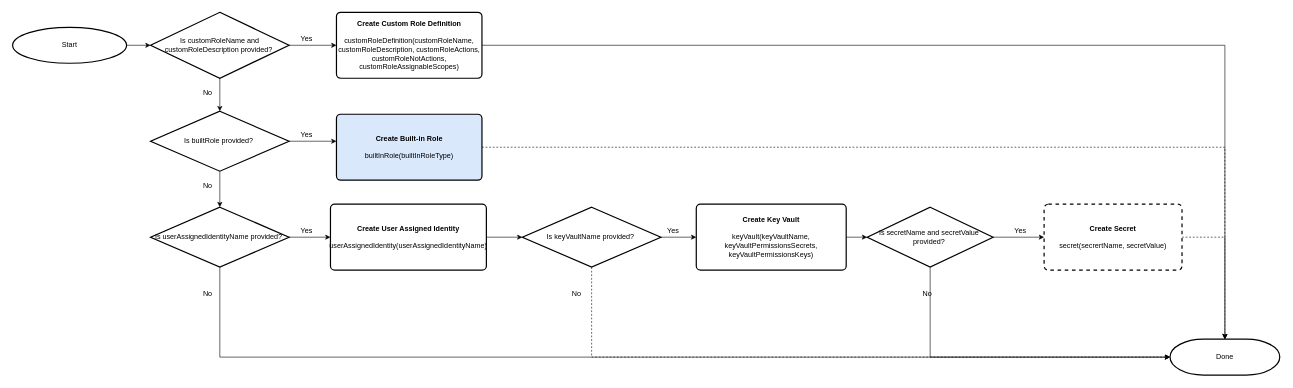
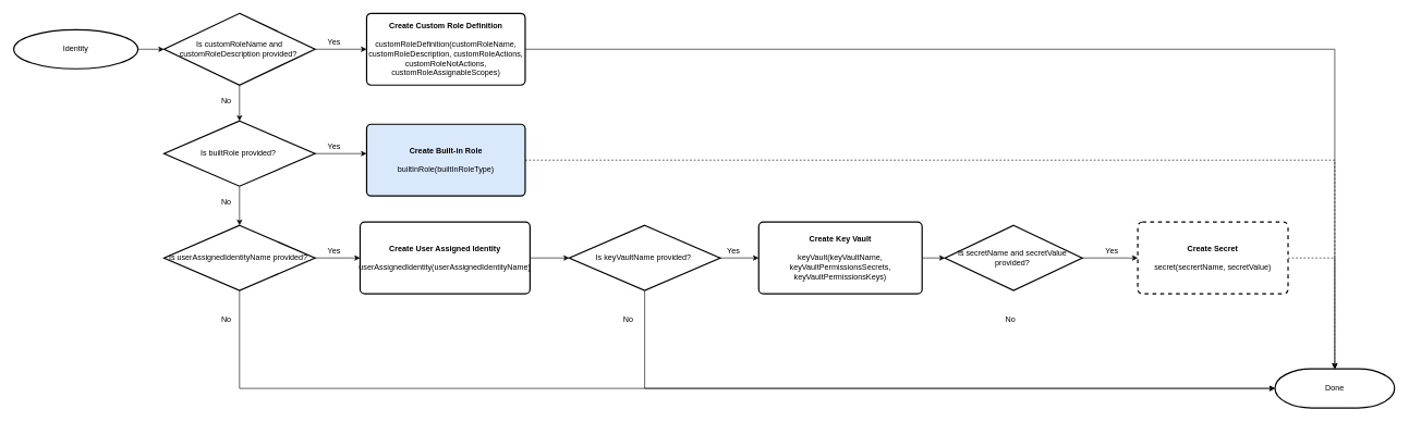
  <mxCell id="0" />
  <mxCell id="1" parent="0" />
  <mxCell id="2" style="edgeStyle=orthogonalEdgeStyle;rounded=0;orthogonalLoop=1;jettySize=auto;html=1;exitX=1;exitY=0.5;exitDx=0;exitDy=0;exitPerimeter=0;entryX=0;entryY=0.5;entryDx=0;entryDy=0;entryPerimeter=0;" edge="1" parent="1" source="3" target="6"><mxGeometry relative="1" as="geometry" /></mxCell>
- <mxCell id="3" value="Start" style="strokeWidth=2;html=1;shape=mxgraph.flowchart.start_1;whiteSpace=wrap;" vertex="1" parent="1"><mxGeometry x="20" y="45" width="190" height="60" as="geometry" /></mxCell>
+ <mxCell id="3" value="Identity" style="strokeWidth=2;html=1;shape=mxgraph.flowchart.start_1;whiteSpace=wrap;" vertex="1" parent="1"><mxGeometry x="20" y="45" width="190" height="60" as="geometry" /></mxCell>
  <mxCell id="4" style="edgeStyle=orthogonalEdgeStyle;rounded=0;orthogonalLoop=1;jettySize=auto;html=1;exitX=1;exitY=0.5;exitDx=0;exitDy=0;exitPerimeter=0;entryX=0;entryY=0.5;entryDx=0;entryDy=0;" edge="1" parent="1" source="6" target="8"><mxGeometry relative="1" as="geometry" /></mxCell>
  <mxCell id="5" style="edgeStyle=orthogonalEdgeStyle;rounded=0;orthogonalLoop=1;jettySize=auto;html=1;exitX=0.5;exitY=1;exitDx=0;exitDy=0;exitPerimeter=0;entryX=0.5;entryY=0;entryDx=0;entryDy=0;entryPerimeter=0;" edge="1" parent="1" source="6" target="11"><mxGeometry relative="1" as="geometry" /></mxCell>
  <mxCell id="6" value="Is customRoleName and customRoleDescription provided?&amp;nbsp;" style="strokeWidth=2;html=1;shape=mxgraph.flowchart.decision;whiteSpace=wrap;" vertex="1" parent="1"><mxGeometry x="250" y="20" width="231" height="110" as="geometry" /></mxCell>
  <mxCell id="7" style="edgeStyle=orthogonalEdgeStyle;rounded=0;orthogonalLoop=1;jettySize=auto;html=1;exitX=1;exitY=0.5;exitDx=0;exitDy=0;" edge="1" parent="1" source="8" target="12"><mxGeometry relative="1" as="geometry" /></mxCell>
  <mxCell id="8" value="&lt;b&gt;Create Custom Role Definition&lt;br&gt;&lt;/b&gt;&lt;br&gt;customRoleDefinition(customRoleName, customRoleDescription, customRoleActions, customRoleNotActions, customRoleAssignableScopes)" style="rounded=1;whiteSpace=wrap;html=1;absoluteArcSize=1;arcSize=14;strokeWidth=2;" vertex="1" parent="1"><mxGeometry x="560" y="20" width="242.62" height="110" as="geometry" /></mxCell>
  <mxCell id="9" style="edgeStyle=orthogonalEdgeStyle;rounded=0;orthogonalLoop=1;jettySize=auto;html=1;exitX=1;exitY=0.5;exitDx=0;exitDy=0;exitPerimeter=0;entryX=0;entryY=0.5;entryDx=0;entryDy=0;" edge="1" parent="1" source="11"><mxGeometry relative="1" as="geometry"><mxPoint x="560" y="235" as="targetPoint" /></mxGeometry></mxCell>
  <mxCell id="10" style="edgeStyle=orthogonalEdgeStyle;rounded=0;orthogonalLoop=1;jettySize=auto;html=1;exitX=0.5;exitY=1;exitDx=0;exitDy=0;exitPerimeter=0;" edge="1" parent="1" source="11" target="20"><mxGeometry relative="1" as="geometry" /></mxCell>
  <mxCell id="11" value="Is builtRole provided?&amp;nbsp;" style="strokeWidth=2;html=1;shape=mxgraph.flowchart.decision;whiteSpace=wrap;" vertex="1" parent="1"><mxGeometry x="250" y="185" width="231" height="100" as="geometry" /></mxCell>
  <mxCell id="12" value="Done" style="strokeWidth=2;html=1;shape=mxgraph.flowchart.terminator;whiteSpace=wrap;" vertex="1" parent="1"><mxGeometry x="1950" y="565" width="183" height="60" as="geometry" /></mxCell>
  <mxCell id="13" value="Yes" style="text;html=1;align=center;verticalAlign=middle;resizable=0;points=[];autosize=1;" vertex="1" parent="1"><mxGeometry x="490" y="55" width="40" height="20" as="geometry" /></mxCell>
  <mxCell id="14" style="edgeStyle=orthogonalEdgeStyle;rounded=0;orthogonalLoop=1;jettySize=auto;html=1;exitX=1;exitY=0.5;exitDx=0;exitDy=0;dashed=1;" edge="1" parent="1" source="15" target="12"><mxGeometry relative="1" as="geometry" /></mxCell>
  <mxCell id="15" value="&lt;b&gt;Create Built-in Role&lt;br&gt;&lt;/b&gt;&lt;br&gt;builtInRole(builtInRoleType)" style="rounded=1;whiteSpace=wrap;html=1;absoluteArcSize=1;arcSize=14;strokeWidth=2;fillColor=#dae8fc;" vertex="1" parent="1"><mxGeometry x="560" y="190" width="242.62" height="110" as="geometry" /></mxCell>
  <mxCell id="16" value="Yes" style="text;html=1;align=center;verticalAlign=middle;resizable=0;points=[];autosize=1;" vertex="1" parent="1"><mxGeometry x="490" y="215" width="40" height="20" as="geometry" /></mxCell>
  <mxCell id="17" value="No" style="text;html=1;align=center;verticalAlign=middle;resizable=0;points=[];autosize=1;" vertex="1" parent="1"><mxGeometry x="330" y="145" width="30" height="20" as="geometry" /></mxCell>
  <mxCell id="18" style="edgeStyle=orthogonalEdgeStyle;rounded=0;orthogonalLoop=1;jettySize=auto;html=1;exitX=1;exitY=0.5;exitDx=0;exitDy=0;exitPerimeter=0;" edge="1" parent="1" source="20" target="22"><mxGeometry relative="1" as="geometry" /></mxCell>
  <mxCell id="19" style="edgeStyle=orthogonalEdgeStyle;rounded=0;orthogonalLoop=1;jettySize=auto;html=1;exitX=0.5;exitY=1;exitDx=0;exitDy=0;exitPerimeter=0;entryX=0;entryY=0.5;entryDx=0;entryDy=0;entryPerimeter=0;" edge="1" parent="1" source="20" target="12"><mxGeometry relative="1" as="geometry" /></mxCell>
  <mxCell id="20" value="Is userAssignedIdentityName provided?&amp;nbsp;" style="strokeWidth=2;html=1;shape=mxgraph.flowchart.decision;whiteSpace=wrap;" vertex="1" parent="1"><mxGeometry x="250" y="345" width="231" height="100" as="geometry" /></mxCell>
  <mxCell id="21" style="edgeStyle=orthogonalEdgeStyle;rounded=0;orthogonalLoop=1;jettySize=auto;html=1;exitX=1;exitY=0.5;exitDx=0;exitDy=0;" edge="1" parent="1" source="22" target="27"><mxGeometry relative="1" as="geometry" /></mxCell>
  <mxCell id="22" value="&lt;b&gt;Create User Assigned Identity&lt;br&gt;&lt;/b&gt;&lt;br&gt;userAssignedIdentity(userAssignedIdentityName)" style="rounded=1;whiteSpace=wrap;html=1;absoluteArcSize=1;arcSize=14;strokeWidth=2;" vertex="1" parent="1"><mxGeometry x="550" y="340" width="260" height="110" as="geometry" /></mxCell>
  <mxCell id="23" value="Yes" style="text;html=1;align=center;verticalAlign=middle;resizable=0;points=[];autosize=1;" vertex="1" parent="1"><mxGeometry x="490" y="375" width="40" height="20" as="geometry" /></mxCell>
  <mxCell id="24" value="No" style="text;html=1;align=center;verticalAlign=middle;resizable=0;points=[];autosize=1;" vertex="1" parent="1"><mxGeometry x="330" y="300" width="30" height="20" as="geometry" /></mxCell>
  <mxCell id="25" style="edgeStyle=orthogonalEdgeStyle;rounded=0;orthogonalLoop=1;jettySize=auto;html=1;exitX=1;exitY=0.5;exitDx=0;exitDy=0;exitPerimeter=0;entryX=0;entryY=0.5;entryDx=0;entryDy=0;" edge="1" parent="1" source="27" target="30"><mxGeometry relative="1" as="geometry" /></mxCell>
- <mxCell id="26" style="edgeStyle=orthogonalEdgeStyle;rounded=0;orthogonalLoop=1;jettySize=auto;html=1;exitX=0.5;exitY=1;exitDx=0;exitDy=0;exitPerimeter=0;entryX=0;entryY=0.5;entryDx=0;entryDy=0;entryPerimeter=0;dashed=1;" edge="1" parent="1" source="27" target="12"><mxGeometry relative="1" as="geometry" /></mxCell>
+ <mxCell id="26" style="edgeStyle=orthogonalEdgeStyle;rounded=0;orthogonalLoop=1;jettySize=auto;html=1;exitX=0.5;exitY=1;exitDx=0;exitDy=0;exitPerimeter=0;entryX=0;entryY=0.5;entryDx=0;entryDy=0;entryPerimeter=0;" edge="1" parent="1" source="27" target="12"><mxGeometry relative="1" as="geometry" /></mxCell>
  <mxCell id="27" value="Is keyVaultName provided?&amp;nbsp;" style="strokeWidth=2;html=1;shape=mxgraph.flowchart.decision;whiteSpace=wrap;" vertex="1" parent="1"><mxGeometry x="870" y="345" width="231" height="100" as="geometry" /></mxCell>
  <mxCell id="28" value="No" style="text;html=1;align=center;verticalAlign=middle;resizable=0;points=[];autosize=1;" vertex="1" parent="1"><mxGeometry x="330" y="480" width="30" height="20" as="geometry" /></mxCell>
  <mxCell id="29" style="edgeStyle=orthogonalEdgeStyle;rounded=0;orthogonalLoop=1;jettySize=auto;html=1;exitX=1;exitY=0.5;exitDx=0;exitDy=0;entryX=0;entryY=0.5;entryDx=0;entryDy=0;entryPerimeter=0;" edge="1" parent="1" source="30" target="35"><mxGeometry relative="1" as="geometry" /></mxCell>
  <mxCell id="30" value="&lt;b&gt;Create Key Vault&lt;br&gt;&lt;/b&gt;&lt;br&gt;keyVault(keyVaultName, keyVaultPermissionsSecrets, keyVaultPermissionsKeys)" style="rounded=1;whiteSpace=wrap;html=1;absoluteArcSize=1;arcSize=14;strokeWidth=2;" vertex="1" parent="1"><mxGeometry x="1160" y="340" width="250" height="110" as="geometry" /></mxCell>
  <mxCell id="31" value="Yes" style="text;html=1;align=center;verticalAlign=middle;resizable=0;points=[];autosize=1;" vertex="1" parent="1"><mxGeometry x="1101" y="375" width="40" height="20" as="geometry" /></mxCell>
  <mxCell id="32" value="No" style="text;html=1;align=center;verticalAlign=middle;resizable=0;points=[];autosize=1;" vertex="1" parent="1"><mxGeometry x="945" y="480" width="30" height="20" as="geometry" /></mxCell>
  <mxCell id="33" style="edgeStyle=orthogonalEdgeStyle;rounded=0;orthogonalLoop=1;jettySize=auto;html=1;exitX=1;exitY=0.5;exitDx=0;exitDy=0;exitPerimeter=0;entryX=0;entryY=0.5;entryDx=0;entryDy=0;" edge="1" parent="1" source="35" target="37"><mxGeometry relative="1" as="geometry" /></mxCell>
- <mxCell id="34" style="edgeStyle=orthogonalEdgeStyle;rounded=0;orthogonalLoop=1;jettySize=auto;html=1;exitX=0.5;exitY=1;exitDx=0;exitDy=0;exitPerimeter=0;entryX=0;entryY=0.5;entryDx=0;entryDy=0;entryPerimeter=0;" edge="1" parent="1" source="35" target="12"><mxGeometry relative="1" as="geometry" /></mxCell>
  <mxCell id="35" value="Is secretName and secretValue&amp;nbsp; provided?&amp;nbsp;" style="strokeWidth=2;html=1;shape=mxgraph.flowchart.decision;whiteSpace=wrap;" vertex="1" parent="1"><mxGeometry x="1445" y="345" width="210" height="100" as="geometry" /></mxCell>
  <mxCell id="36" style="edgeStyle=orthogonalEdgeStyle;rounded=0;orthogonalLoop=1;jettySize=auto;html=1;exitX=1;exitY=0.5;exitDx=0;exitDy=0;entryX=0.5;entryY=0;entryDx=0;entryDy=0;entryPerimeter=0;dashed=1;" edge="1" parent="1" source="37" target="12"><mxGeometry relative="1" as="geometry" /></mxCell>
  <mxCell id="37" value="&lt;b&gt;Create Secret&lt;br&gt;&lt;/b&gt;&lt;br&gt;secret(secrertName, secretValue)" style="rounded=1;whiteSpace=wrap;html=1;absoluteArcSize=1;arcSize=14;strokeWidth=2;dashed=1;" vertex="1" parent="1"><mxGeometry x="1740" y="340" width="230" height="110" as="geometry" /></mxCell>
  <mxCell id="38" value="No" style="text;html=1;align=center;verticalAlign=middle;resizable=0;points=[];autosize=1;" vertex="1" parent="1"><mxGeometry x="1530" y="480" width="30" height="20" as="geometry" /></mxCell>
  <mxCell id="39" value="Yes" style="text;html=1;align=center;verticalAlign=middle;resizable=0;points=[];autosize=1;" vertex="1" parent="1"><mxGeometry x="1680" y="375" width="40" height="20" as="geometry" /></mxCell>
